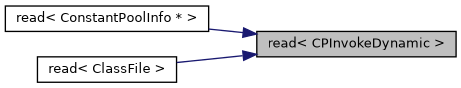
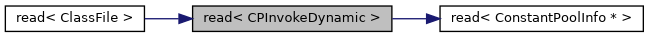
  digraph {
    rankdir=RL
    node [color=black fillcolor=white fontname=Helvetica fontsize=10 shape=record style=filled]
    edge [color=midnightblue dir=back fontname=Helvetica fontsize=10 labelfontname=Helvetica labelfontsize=10 style=solid]
    n1 [fillcolor=grey75 fontcolor=black height=0.2 label="read\< CPInvokeDynamic \>" width=0.4]
    n2 [height=0.2 label="read\< ConstantPoolInfo * \>" width=0.4]
    n3 [height=0.2 label="read\< ClassFile \>" width=0.4]
-   n1 -> n2
+   n2 -> n1
    n1 -> n3
  }
